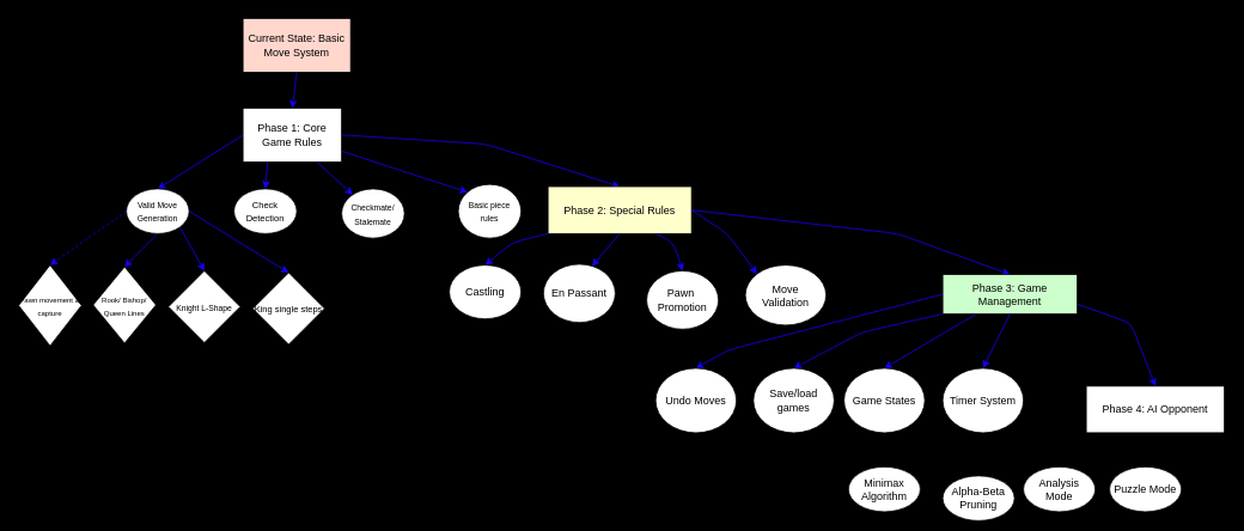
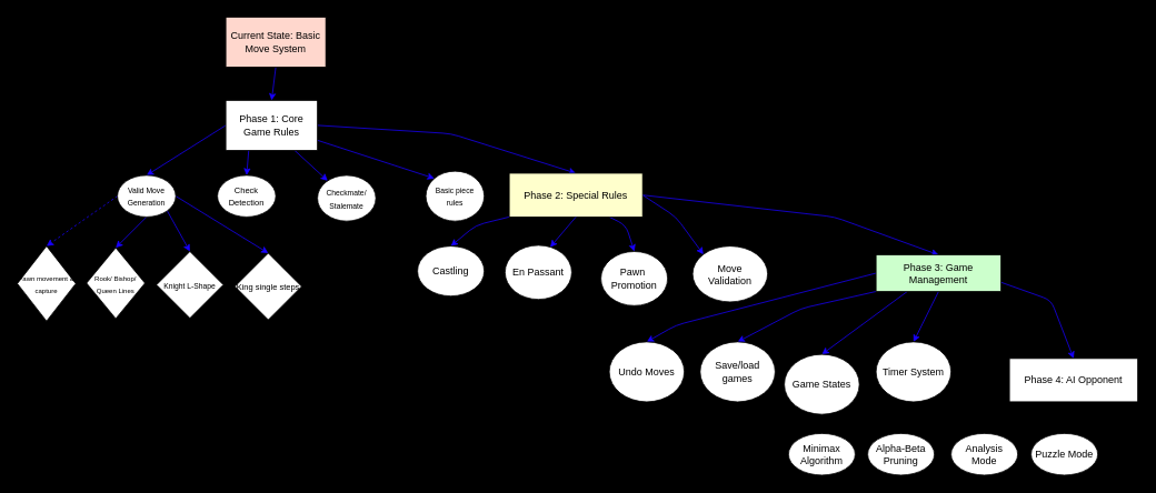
  <mxCell id="0" />
  <mxCell id="1" parent="0" />
  <mxCell id="2" style="edgeStyle=none;html=1;exitX=0.5;exitY=1;exitDx=0;exitDy=0;entryX=0.5;entryY=0;entryDx=0;entryDy=0;strokeColor=#1801FF;" edge="1" parent="1" source="3" target="9"><mxGeometry relative="1" as="geometry" /></mxCell>
  <mxCell id="3" value="&lt;div&gt;Current State: Basic Move System&lt;/div&gt;" style="rounded=0;whiteSpace=wrap;html=1;fillColor=#FFD7CD;" vertex="1" parent="1"><mxGeometry x="270" y="20" width="120" height="60" as="geometry" /></mxCell>
  <mxCell id="4" style="edgeStyle=none;html=1;exitX=0;exitY=0.5;exitDx=0;exitDy=0;entryX=0.5;entryY=0;entryDx=0;entryDy=0;fillColor=#1801FF;strokeColor=#1801FF;" edge="1" parent="1" source="9" target="14"><mxGeometry relative="1" as="geometry"><Array as="points" /></mxGeometry></mxCell>
  <mxCell id="5" style="edgeStyle=none;html=1;exitX=0.25;exitY=1;exitDx=0;exitDy=0;entryX=0.5;entryY=0;entryDx=0;entryDy=0;strokeColor=#1801FF;" edge="1" parent="1" source="9" target="15"><mxGeometry relative="1" as="geometry" /></mxCell>
  <mxCell id="6" style="edgeStyle=none;html=1;exitX=0.75;exitY=1;exitDx=0;exitDy=0;strokeColor=#1801FF;" edge="1" parent="1" source="9" target="16"><mxGeometry relative="1" as="geometry" /></mxCell>
  <mxCell id="7" style="edgeStyle=none;html=1;entryX=0;entryY=0;entryDx=0;entryDy=0;strokeColor=#1801FF;" edge="1" parent="1" source="9" target="17"><mxGeometry relative="1" as="geometry" /></mxCell>
  <mxCell id="8" style="edgeStyle=none;html=1;exitX=1;exitY=0.5;exitDx=0;exitDy=0;entryX=0.5;entryY=0;entryDx=0;entryDy=0;strokeColor=#1801FF;" edge="1" parent="1" source="9" target="26"><mxGeometry relative="1" as="geometry"><Array as="points"><mxPoint x="540" y="160" /></Array></mxGeometry></mxCell>
  <mxCell id="9" value="Phase 1: Core Game Rules" style="rounded=0;whiteSpace=wrap;html=1;" vertex="1" parent="1"><mxGeometry x="270" y="120" width="110" height="60" as="geometry" /></mxCell>
  <mxCell id="10" style="edgeStyle=none;html=1;exitX=0;exitY=0.5;exitDx=0;exitDy=0;entryX=0.5;entryY=0;entryDx=0;entryDy=0;strokeColor=#1801FF;dashed=1;" edge="1" parent="1" source="14" target="18"><mxGeometry relative="1" as="geometry" /></mxCell>
  <mxCell id="11" style="edgeStyle=none;html=1;exitX=0.5;exitY=1;exitDx=0;exitDy=0;entryX=0.5;entryY=0;entryDx=0;entryDy=0;strokeColor=#1801FF;" edge="1" parent="1" source="14" target="19"><mxGeometry relative="1" as="geometry" /></mxCell>
  <mxCell id="12" style="edgeStyle=none;html=1;exitX=1;exitY=1;exitDx=0;exitDy=0;entryX=0.5;entryY=0;entryDx=0;entryDy=0;strokeColor=#1801FF;" edge="1" parent="1" source="14" target="20"><mxGeometry relative="1" as="geometry" /></mxCell>
  <mxCell id="13" style="edgeStyle=none;html=1;exitX=1;exitY=0.5;exitDx=0;exitDy=0;entryX=0.5;entryY=0;entryDx=0;entryDy=0;strokeColor=#1801FF;" edge="1" parent="1" source="14" target="21"><mxGeometry relative="1" as="geometry" /></mxCell>
  <mxCell id="14" value="&lt;font style=&quot;font-size: 9px;&quot;&gt;Valid Move Generation&lt;/font&gt;" style="ellipse;whiteSpace=wrap;html=1;" vertex="1" parent="1"><mxGeometry x="140" y="210" width="70" height="50" as="geometry" /></mxCell>
  <mxCell id="15" value="&lt;font style=&quot;font-size: 10px;&quot;&gt;Check Detection&lt;/font&gt;" style="ellipse;whiteSpace=wrap;html=1;" vertex="1" parent="1"><mxGeometry x="260" y="210" width="70" height="50" as="geometry" /></mxCell>
  <mxCell id="16" value="&lt;font style=&quot;font-size: 9px;&quot;&gt;Checkmate/ Stalemate&lt;/font&gt;" style="ellipse;whiteSpace=wrap;html=1;" vertex="1" parent="1"><mxGeometry x="380" y="210" width="70" height="55" as="geometry" /></mxCell>
  <mxCell id="17" value="&lt;font style=&quot;font-size: 9px;&quot;&gt;Basic piece rules&lt;/font&gt;" style="ellipse;whiteSpace=wrap;html=1;" vertex="1" parent="1"><mxGeometry x="510" y="205" width="70" height="60" as="geometry" /></mxCell>
  <mxCell id="18" value="&lt;font style=&quot;font-size: 8px;&quot;&gt;Pawn movement &amp;amp; capture&lt;/font&gt;" style="rhombus;whiteSpace=wrap;html=1;" vertex="1" parent="1"><mxGeometry x="20" y="295" width="70" height="90" as="geometry" /></mxCell>
  <mxCell id="19" value="&lt;font style=&quot;font-size: 8px;&quot;&gt;Rook/ Bishop/ Queen Lines&lt;/font&gt;" style="rhombus;whiteSpace=wrap;html=1;" vertex="1" parent="1"><mxGeometry x="103" y="297" width="70" height="85" as="geometry" /></mxCell>
  <mxCell id="20" value="&lt;font style=&quot;font-size: 9px;&quot;&gt;Knight L-Shape&lt;/font&gt;" style="rhombus;whiteSpace=wrap;html=1;" vertex="1" parent="1"><mxGeometry x="187" y="301.5" width="80" height="80" as="geometry" /></mxCell>
  <mxCell id="21" value="&lt;font style=&quot;font-size: 10px;&quot;&gt;King single steps&lt;/font&gt;" style="rhombus;whiteSpace=wrap;html=1;" vertex="1" parent="1"><mxGeometry x="281" y="303.5" width="80" height="80" as="geometry" /></mxCell>
  <mxCell id="22" style="edgeStyle=none;html=1;exitX=0;exitY=1;exitDx=0;exitDy=0;entryX=0.5;entryY=0;entryDx=0;entryDy=0;strokeColor=#1801FF;" edge="1" parent="1" source="26" target="27"><mxGeometry relative="1" as="geometry"><Array as="points"><mxPoint x="570" y="270" /></Array></mxGeometry></mxCell>
  <mxCell id="23" style="edgeStyle=none;html=1;exitX=0.75;exitY=1;exitDx=0;exitDy=0;entryX=0.5;entryY=0;entryDx=0;entryDy=0;strokeColor=#1801FF;" edge="1" parent="1" source="26" target="29"><mxGeometry relative="1" as="geometry"><Array as="points"><mxPoint x="750" y="270" /></Array></mxGeometry></mxCell>
  <mxCell id="24" style="edgeStyle=none;html=1;exitX=1;exitY=0.5;exitDx=0;exitDy=0;entryX=0;entryY=0;entryDx=0;entryDy=0;strokeColor=#1801FF;" edge="1" parent="1" source="26" target="31"><mxGeometry relative="1" as="geometry"><Array as="points"><mxPoint x="810" y="260" /></Array></mxGeometry></mxCell>
  <mxCell id="25" style="edgeStyle=none;html=1;exitX=1;exitY=0.5;exitDx=0;exitDy=0;entryX=0.5;entryY=0;entryDx=0;entryDy=0;strokeColor=#1801FF;" edge="1" parent="1" source="26" target="37"><mxGeometry relative="1" as="geometry"><Array as="points"><mxPoint x="1000" y="260" /></Array></mxGeometry></mxCell>
  <mxCell id="26" value="Phase 2: Special Rules" style="rounded=0;whiteSpace=wrap;html=1;fillColor=#FFFFCC;" vertex="1" parent="1"><mxGeometry x="610" y="207.5" width="160" height="52.5" as="geometry" /></mxCell>
  <mxCell id="27" value="Castling" style="ellipse;whiteSpace=wrap;html=1;" vertex="1" parent="1"><mxGeometry x="500" y="295" width="80" height="60" as="geometry" /></mxCell>
  <mxCell id="28" value="En Passant" style="ellipse;whiteSpace=wrap;html=1;" vertex="1" parent="1"><mxGeometry x="605" y="294" width="80" height="65" as="geometry" /></mxCell>
  <mxCell id="29" value="Pawn&amp;nbsp;&lt;div&gt;Promotion&lt;/div&gt;" style="ellipse;whiteSpace=wrap;html=1;" vertex="1" parent="1"><mxGeometry x="720" y="301.5" width="80" height="65" as="geometry" /></mxCell>
  <mxCell id="30" style="edgeStyle=none;html=1;exitX=0.5;exitY=1;exitDx=0;exitDy=0;entryX=0.677;entryY=0.035;entryDx=0;entryDy=0;entryPerimeter=0;strokeColor=#1801FF;" edge="1" parent="1" source="26" target="28"><mxGeometry relative="1" as="geometry" /></mxCell>
  <mxCell id="31" value="Move&lt;div&gt;Validation&lt;/div&gt;" style="ellipse;whiteSpace=wrap;html=1;" vertex="1" parent="1"><mxGeometry x="830" y="295" width="90" height="67" as="geometry" /></mxCell>
  <mxCell id="32" style="edgeStyle=none;html=1;exitX=0;exitY=0.5;exitDx=0;exitDy=0;entryX=0.5;entryY=0;entryDx=0;entryDy=0;strokeColor=#1801FF;" edge="1" parent="1" source="37" target="41"><mxGeometry relative="1" as="geometry"><Array as="points"><mxPoint x="810" y="390" /></Array></mxGeometry></mxCell>
  <mxCell id="33" style="edgeStyle=none;html=1;exitX=0;exitY=1;exitDx=0;exitDy=0;entryX=0.5;entryY=0;entryDx=0;entryDy=0;strokeColor=#1801FF;" edge="1" parent="1" source="37" target="40"><mxGeometry relative="1" as="geometry"><Array as="points"><mxPoint x="960" y="370" /></Array></mxGeometry></mxCell>
  <mxCell id="34" style="edgeStyle=none;html=1;exitX=0.25;exitY=1;exitDx=0;exitDy=0;entryX=0.5;entryY=0;entryDx=0;entryDy=0;strokeColor=#1801FF;" edge="1" parent="1" source="37" target="39"><mxGeometry relative="1" as="geometry" /></mxCell>
  <mxCell id="35" style="edgeStyle=none;html=1;exitX=0.5;exitY=1;exitDx=0;exitDy=0;entryX=0.5;entryY=0;entryDx=0;entryDy=0;strokeColor=#1801FF;" edge="1" parent="1" source="37" target="38"><mxGeometry relative="1" as="geometry" /></mxCell>
  <mxCell id="36" style="edgeStyle=none;html=1;exitX=1;exitY=0.75;exitDx=0;exitDy=0;entryX=0.5;entryY=0;entryDx=0;entryDy=0;strokeColor=#1801FF;" edge="1" parent="1" source="37" target="42"><mxGeometry relative="1" as="geometry"><Array as="points"><mxPoint x="1260" y="360" /></Array></mxGeometry></mxCell>
  <mxCell id="37" value="Phase 3: Game Management" style="rounded=0;whiteSpace=wrap;html=1;fillColor=#CCFFCC;" vertex="1" parent="1"><mxGeometry x="1050" y="305.5" width="150" height="44" as="geometry" /></mxCell>
  <mxCell id="38" value="Timer System" style="ellipse;whiteSpace=wrap;html=1;" vertex="1" parent="1"><mxGeometry x="1050" y="410" width="90" height="72" as="geometry" /></mxCell>
- <mxCell id="39" value="Game States" style="ellipse;whiteSpace=wrap;html=1;" vertex="1" parent="1"><mxGeometry x="940" y="410" width="90" height="72" as="geometry" /></mxCell>
+ <mxCell id="39" value="Game States" style="ellipse;whiteSpace=wrap;html=1;" vertex="1" parent="1"><mxGeometry x="940" y="425" width="90" height="72" as="geometry" /></mxCell>
  <mxCell id="40" value="Save/load games" style="ellipse;whiteSpace=wrap;html=1;" vertex="1" parent="1"><mxGeometry x="839" y="410" width="90" height="72" as="geometry" /></mxCell>
  <mxCell id="41" value="Undo Moves" style="ellipse;whiteSpace=wrap;html=1;" vertex="1" parent="1"><mxGeometry x="730" y="410" width="90" height="72" as="geometry" /></mxCell>
  <mxCell id="42" value="Phase 4: AI Opponent" style="rounded=0;whiteSpace=wrap;html=1;" vertex="1" parent="1"><mxGeometry x="1210" y="430" width="154" height="52" as="geometry" /></mxCell>
  <mxCell id="43" value="" style="edgeStyle=none;html=1;" edge="1" parent="1" source="38" target="42"><mxGeometry relative="1" as="geometry" /></mxCell>
  <mxCell id="44" value="Puzzle Mode" style="ellipse;whiteSpace=wrap;html=1;" vertex="1" parent="1"><mxGeometry x="1236" y="520" width="80" height="50" as="geometry" /></mxCell>
  <mxCell id="45" value="Analysis Mode" style="ellipse;whiteSpace=wrap;html=1;" vertex="1" parent="1"><mxGeometry x="1140" y="520" width="80" height="50" as="geometry" /></mxCell>
- <mxCell id="46" value="Alpha-Beta&lt;div&gt;Pruning&lt;/div&gt;" style="ellipse;whiteSpace=wrap;html=1;" vertex="1" parent="1"><mxGeometry x="1050" y="530" width="80" height="50" as="geometry" /></mxCell>
+ <mxCell id="46" value="Alpha-Beta&lt;div&gt;Pruning&lt;/div&gt;" style="ellipse;whiteSpace=wrap;html=1;" vertex="1" parent="1"><mxGeometry x="1040" y="520" width="80" height="50" as="geometry" /></mxCell>
  <mxCell id="47" value="Minimax Algorithm" style="ellipse;whiteSpace=wrap;html=1;" vertex="1" parent="1"><mxGeometry x="945" y="520" width="80" height="50" as="geometry" /></mxCell>
